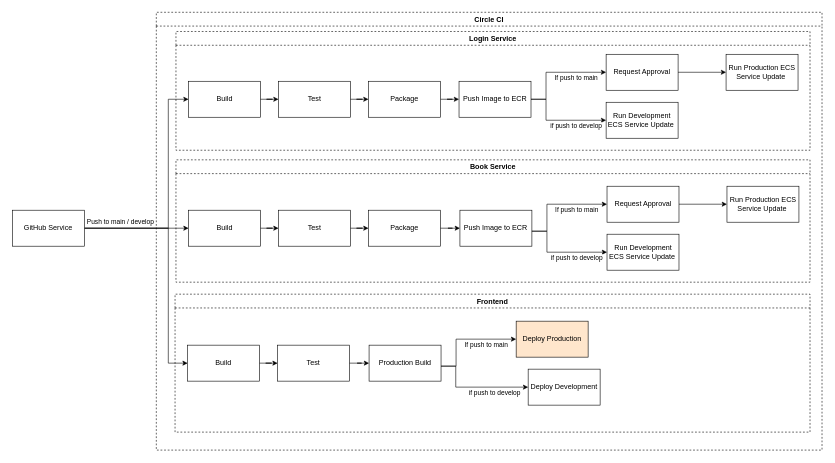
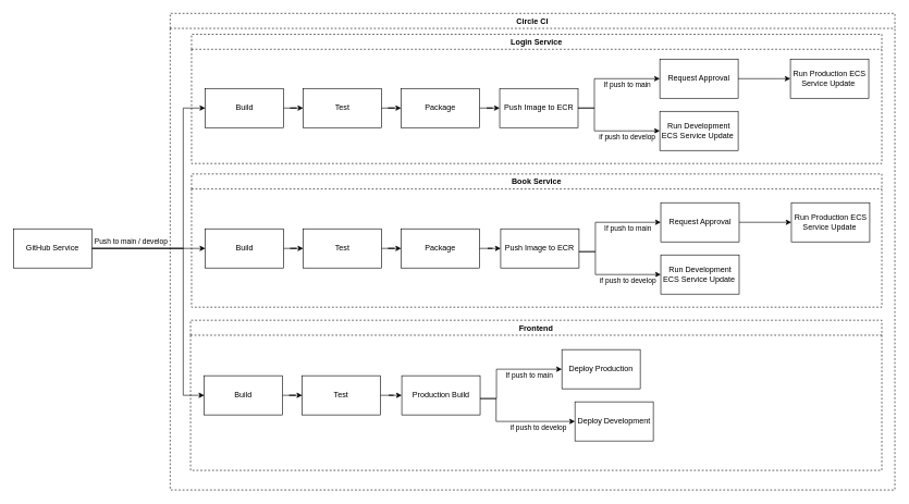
  <mxCell id="0" />
  <mxCell id="1" parent="0" />
  <mxCell id="2" style="edgeStyle=orthogonalEdgeStyle;rounded=0;orthogonalLoop=1;jettySize=auto;html=1;exitX=1;exitY=0.5;exitDx=0;exitDy=0;startArrow=none;startFill=0;endArrow=classic;endFill=1;" edge="1" parent="1" source="5" target="8"><mxGeometry relative="1" as="geometry"><Array as="points"><mxPoint x="280" y="380" /><mxPoint x="280" y="165" /></Array></mxGeometry></mxCell>
  <mxCell id="3" style="edgeStyle=orthogonalEdgeStyle;rounded=0;orthogonalLoop=1;jettySize=auto;html=1;exitX=1;exitY=0.5;exitDx=0;exitDy=0;entryX=0;entryY=0.5;entryDx=0;entryDy=0;startArrow=none;startFill=0;endArrow=classic;endFill=1;" edge="1" parent="1" source="5" target="22"><mxGeometry relative="1" as="geometry" /></mxCell>
  <mxCell id="4" value="Push to main / develop" style="edgeStyle=orthogonalEdgeStyle;rounded=0;orthogonalLoop=1;jettySize=auto;html=1;exitX=1;exitY=0.5;exitDx=0;exitDy=0;entryX=0;entryY=0.5;entryDx=0;entryDy=0;startArrow=none;startFill=0;endArrow=classic;endFill=1;" edge="1" parent="1" source="5" target="36"><mxGeometry x="-0.698" y="10" relative="1" as="geometry"><Array as="points"><mxPoint x="280" y="380" /><mxPoint x="280" y="605" /></Array><mxPoint as="offset" /></mxGeometry></mxCell>
  <mxCell id="5" value="GitHub Service" style="rounded=0;whiteSpace=wrap;html=1;" vertex="1" parent="1"><mxGeometry x="20" y="350" width="120" height="60" as="geometry" /></mxCell>
  <mxCell id="6" value="Circle CI" style="swimlane;dashed=1;" vertex="1" parent="1"><mxGeometry x="260" y="20" width="1110" height="730" as="geometry" /></mxCell>
  <mxCell id="7" value="Login Service" style="swimlane;dashed=1;" vertex="1" parent="6"><mxGeometry x="32.75" y="32" width="1057.25" height="198" as="geometry" /></mxCell>
  <mxCell id="8" value="Build" style="rounded=0;whiteSpace=wrap;html=1;" vertex="1" parent="7"><mxGeometry x="21" y="83" width="120" height="60" as="geometry" /></mxCell>
  <mxCell id="9" value="Test" style="rounded=0;whiteSpace=wrap;html=1;" vertex="1" parent="7"><mxGeometry x="171" y="83" width="120" height="60" as="geometry" /></mxCell>
  <mxCell id="10" style="edgeStyle=orthogonalEdgeStyle;rounded=0;orthogonalLoop=1;jettySize=auto;html=1;exitX=1;exitY=0.5;exitDx=0;exitDy=0;" edge="1" parent="7" source="8" target="9"><mxGeometry relative="1" as="geometry" /></mxCell>
  <mxCell id="11" style="edgeStyle=orthogonalEdgeStyle;rounded=0;orthogonalLoop=1;jettySize=auto;html=1;exitX=1;exitY=0.5;exitDx=0;exitDy=0;startArrow=none;startFill=0;endArrow=classic;endFill=1;" edge="1" parent="7" source="12" target="16"><mxGeometry relative="1" as="geometry" /></mxCell>
  <mxCell id="12" value="Package" style="rounded=0;whiteSpace=wrap;html=1;" vertex="1" parent="7"><mxGeometry x="321" y="83" width="120" height="60" as="geometry" /></mxCell>
  <mxCell id="13" style="edgeStyle=orthogonalEdgeStyle;rounded=0;orthogonalLoop=1;jettySize=auto;html=1;exitX=1;exitY=0.5;exitDx=0;exitDy=0;" edge="1" parent="7" source="9" target="12"><mxGeometry relative="1" as="geometry" /></mxCell>
  <mxCell id="14" value="If push to main" style="edgeStyle=orthogonalEdgeStyle;rounded=0;orthogonalLoop=1;jettySize=auto;html=1;exitX=1;exitY=0.5;exitDx=0;exitDy=0;startArrow=none;startFill=0;endArrow=classic;endFill=1;" edge="1" parent="7" source="16" target="17"><mxGeometry x="0.412" y="-10" relative="1" as="geometry"><Array as="points"><mxPoint x="617" y="113" /><mxPoint x="617" y="68" /></Array><mxPoint as="offset" /></mxGeometry></mxCell>
  <mxCell id="15" value="if push to develop" style="edgeStyle=orthogonalEdgeStyle;rounded=0;orthogonalLoop=1;jettySize=auto;html=1;exitX=1;exitY=0.5;exitDx=0;exitDy=0;startArrow=none;startFill=0;endArrow=classic;endFill=1;" edge="1" parent="7" source="16" target="18"><mxGeometry x="0.376" y="-10" relative="1" as="geometry"><Array as="points"><mxPoint x="617" y="113" /><mxPoint x="617" y="148" /></Array><mxPoint as="offset" /></mxGeometry></mxCell>
  <mxCell id="16" value="Push Image to ECR" style="rounded=0;whiteSpace=wrap;html=1;" vertex="1" parent="7"><mxGeometry x="472" y="83" width="120" height="60" as="geometry" /></mxCell>
  <mxCell id="17" value="Request Approval" style="rounded=0;whiteSpace=wrap;html=1;" vertex="1" parent="7"><mxGeometry x="717.25" y="38" width="120" height="60" as="geometry" /></mxCell>
  <mxCell id="18" value="Run Development ECS Service Update&amp;nbsp;" style="rounded=0;whiteSpace=wrap;html=1;" vertex="1" parent="7"><mxGeometry x="717.25" y="118" width="120" height="60" as="geometry" /></mxCell>
  <mxCell id="19" value="" style="edgeStyle=orthogonalEdgeStyle;rounded=0;orthogonalLoop=1;jettySize=auto;html=1;startArrow=none;startFill=0;endArrow=classic;endFill=1;" edge="1" parent="7" target="20" source="17"><mxGeometry relative="1" as="geometry"><mxPoint x="837.25" y="68" as="sourcePoint" /></mxGeometry></mxCell>
  <mxCell id="20" value="Run Production ECS Service Update&amp;nbsp;" style="rounded=0;whiteSpace=wrap;html=1;" vertex="1" parent="7"><mxGeometry x="917.25" y="38" width="120" height="60" as="geometry" /></mxCell>
  <mxCell id="21" value="Book Service" style="swimlane;dashed=1;" vertex="1" parent="6"><mxGeometry x="32.75" y="246" width="1057.25" height="204" as="geometry" /></mxCell>
  <mxCell id="22" value="Build" style="rounded=0;whiteSpace=wrap;html=1;" vertex="1" parent="21"><mxGeometry x="21" y="84" width="120" height="60" as="geometry" /></mxCell>
  <mxCell id="23" value="Test" style="rounded=0;whiteSpace=wrap;html=1;" vertex="1" parent="21"><mxGeometry x="171" y="84" width="120" height="60" as="geometry" /></mxCell>
  <mxCell id="24" style="edgeStyle=orthogonalEdgeStyle;rounded=0;orthogonalLoop=1;jettySize=auto;html=1;exitX=1;exitY=0.5;exitDx=0;exitDy=0;" edge="1" parent="21" source="22" target="23"><mxGeometry relative="1" as="geometry" /></mxCell>
  <mxCell id="25" value="Package" style="rounded=0;whiteSpace=wrap;html=1;" vertex="1" parent="21"><mxGeometry x="321" y="84" width="120" height="60" as="geometry" /></mxCell>
  <mxCell id="26" style="edgeStyle=orthogonalEdgeStyle;rounded=0;orthogonalLoop=1;jettySize=auto;html=1;exitX=1;exitY=0.5;exitDx=0;exitDy=0;" edge="1" parent="21" source="23" target="25"><mxGeometry relative="1" as="geometry" /></mxCell>
  <mxCell id="27" value="Push Image to ECR" style="rounded=0;whiteSpace=wrap;html=1;" vertex="1" parent="21"><mxGeometry x="473.5" y="84" width="120" height="60" as="geometry" /></mxCell>
  <mxCell id="28" style="edgeStyle=orthogonalEdgeStyle;rounded=0;orthogonalLoop=1;jettySize=auto;html=1;exitX=1;exitY=0.5;exitDx=0;exitDy=0;startArrow=none;startFill=0;endArrow=classic;endFill=1;" edge="1" parent="21" source="25" target="27"><mxGeometry relative="1" as="geometry"><mxPoint x="787.5" y="52" as="targetPoint" /><Array as="points" /></mxGeometry></mxCell>
  <mxCell id="29" value="If push to main" style="edgeStyle=orthogonalEdgeStyle;rounded=0;orthogonalLoop=1;jettySize=auto;html=1;exitX=1;exitY=0.5;exitDx=0;exitDy=0;startArrow=none;startFill=0;endArrow=classic;endFill=1;" edge="1" parent="21" target="32"><mxGeometry x="0.412" y="-10" relative="1" as="geometry"><mxPoint x="593.5" y="119" as="sourcePoint" /><Array as="points"><mxPoint x="618.5" y="119" /><mxPoint x="618.5" y="74" /></Array><mxPoint as="offset" /></mxGeometry></mxCell>
  <mxCell id="30" value="if push to develop" style="edgeStyle=orthogonalEdgeStyle;rounded=0;orthogonalLoop=1;jettySize=auto;html=1;exitX=1;exitY=0.5;exitDx=0;exitDy=0;startArrow=none;startFill=0;endArrow=classic;endFill=1;" edge="1" parent="21" target="33"><mxGeometry x="0.376" y="-10" relative="1" as="geometry"><mxPoint x="593.5" y="119" as="sourcePoint" /><Array as="points"><mxPoint x="618.5" y="119" /><mxPoint x="618.5" y="154" /></Array><mxPoint as="offset" /></mxGeometry></mxCell>
  <mxCell id="31" value="" style="edgeStyle=orthogonalEdgeStyle;rounded=0;orthogonalLoop=1;jettySize=auto;html=1;startArrow=none;startFill=0;endArrow=classic;endFill=1;" edge="1" parent="21" source="32" target="34"><mxGeometry relative="1" as="geometry" /></mxCell>
  <mxCell id="32" value="Request Approval" style="rounded=0;whiteSpace=wrap;html=1;" vertex="1" parent="21"><mxGeometry x="718.75" y="44" width="120" height="60" as="geometry" /></mxCell>
  <mxCell id="33" value="Run Development ECS Service Update&amp;nbsp;" style="rounded=0;whiteSpace=wrap;html=1;" vertex="1" parent="21"><mxGeometry x="718.75" y="124" width="120" height="60" as="geometry" /></mxCell>
  <mxCell id="34" value="Run Production ECS Service Update&amp;nbsp;" style="rounded=0;whiteSpace=wrap;html=1;" vertex="1" parent="21"><mxGeometry x="918.75" y="44" width="120" height="60" as="geometry" /></mxCell>
  <mxCell id="35" value="Frontend" style="swimlane;dashed=1;" vertex="1" parent="6"><mxGeometry x="31.25" y="470" width="1058.75" height="230" as="geometry" /></mxCell>
  <mxCell id="36" value="Build" style="rounded=0;whiteSpace=wrap;html=1;" vertex="1" parent="35"><mxGeometry x="21" y="85" width="120" height="60" as="geometry" /></mxCell>
  <mxCell id="37" value="Test" style="rounded=0;whiteSpace=wrap;html=1;" vertex="1" parent="35"><mxGeometry x="171" y="85" width="120" height="60" as="geometry" /></mxCell>
  <mxCell id="38" style="edgeStyle=orthogonalEdgeStyle;rounded=0;orthogonalLoop=1;jettySize=auto;html=1;exitX=1;exitY=0.5;exitDx=0;exitDy=0;" edge="1" parent="35" source="36" target="37"><mxGeometry relative="1" as="geometry" /></mxCell>
  <mxCell id="39" value="Production Build" style="rounded=0;whiteSpace=wrap;html=1;" vertex="1" parent="35"><mxGeometry x="323.5" y="85" width="120" height="60" as="geometry" /></mxCell>
  <mxCell id="40" style="edgeStyle=orthogonalEdgeStyle;rounded=0;orthogonalLoop=1;jettySize=auto;html=1;exitX=1;exitY=0.5;exitDx=0;exitDy=0;startArrow=none;startFill=0;endArrow=classic;endFill=1;" edge="1" parent="35" source="37" target="39"><mxGeometry relative="1" as="geometry"><mxPoint x="377.5" y="115.241" as="targetPoint" /></mxGeometry></mxCell>
  <mxCell id="41" value="If push to main" style="edgeStyle=orthogonalEdgeStyle;rounded=0;orthogonalLoop=1;jettySize=auto;html=1;exitX=1;exitY=0.5;exitDx=0;exitDy=0;startArrow=none;startFill=0;endArrow=classic;endFill=1;" edge="1" parent="35" target="43"><mxGeometry x="0.412" y="-10" relative="1" as="geometry"><mxPoint x="443.5" y="120" as="sourcePoint" /><Array as="points"><mxPoint x="468.5" y="120" /><mxPoint x="468.5" y="75" /></Array><mxPoint as="offset" /></mxGeometry></mxCell>
  <mxCell id="42" value="if push to develop" style="edgeStyle=orthogonalEdgeStyle;rounded=0;orthogonalLoop=1;jettySize=auto;html=1;startArrow=none;startFill=0;endArrow=classic;endFill=1;" edge="1" parent="35" target="44" source="39"><mxGeometry x="0.376" y="-10" relative="1" as="geometry"><mxPoint x="443.5" y="120" as="sourcePoint" /><Array as="points"><mxPoint x="468" y="120" /><mxPoint x="468" y="155" /></Array><mxPoint as="offset" /></mxGeometry></mxCell>
- <mxCell id="43" value="Deploy Production" style="rounded=0;whiteSpace=wrap;html=1;fillColor=#ffe6cc;" vertex="1" parent="35"><mxGeometry x="568.75" y="45" width="120" height="60" as="geometry" /></mxCell>
+ <mxCell id="43" value="Deploy Production" style="rounded=0;whiteSpace=wrap;html=1;" vertex="1" parent="35"><mxGeometry x="568.75" y="45" width="120" height="60" as="geometry" /></mxCell>
  <mxCell id="44" value="Deploy Development" style="rounded=0;whiteSpace=wrap;html=1;" vertex="1" parent="35"><mxGeometry x="588.75" y="125" width="120" height="60" as="geometry" /></mxCell>
